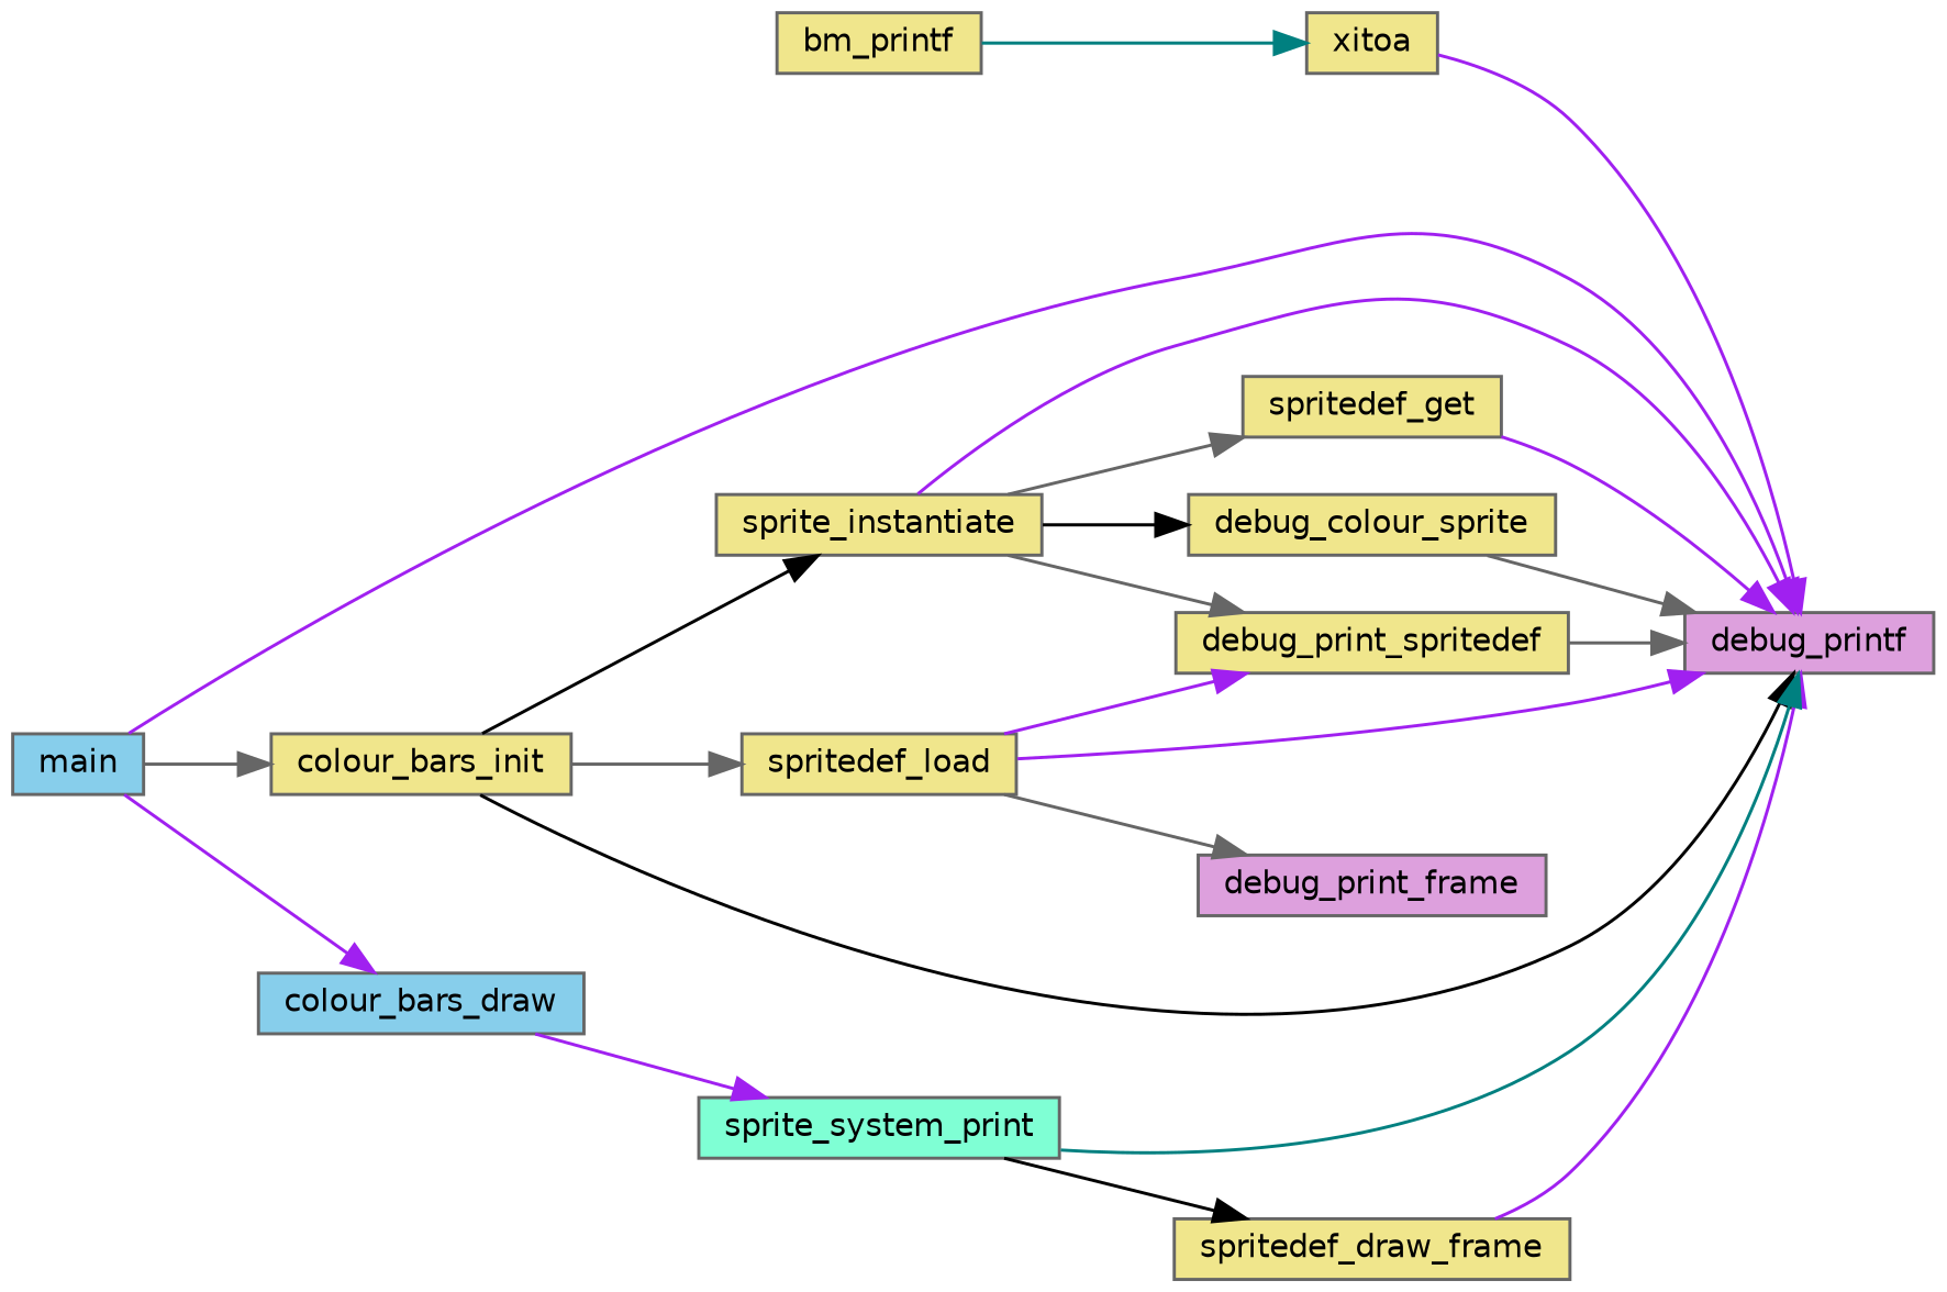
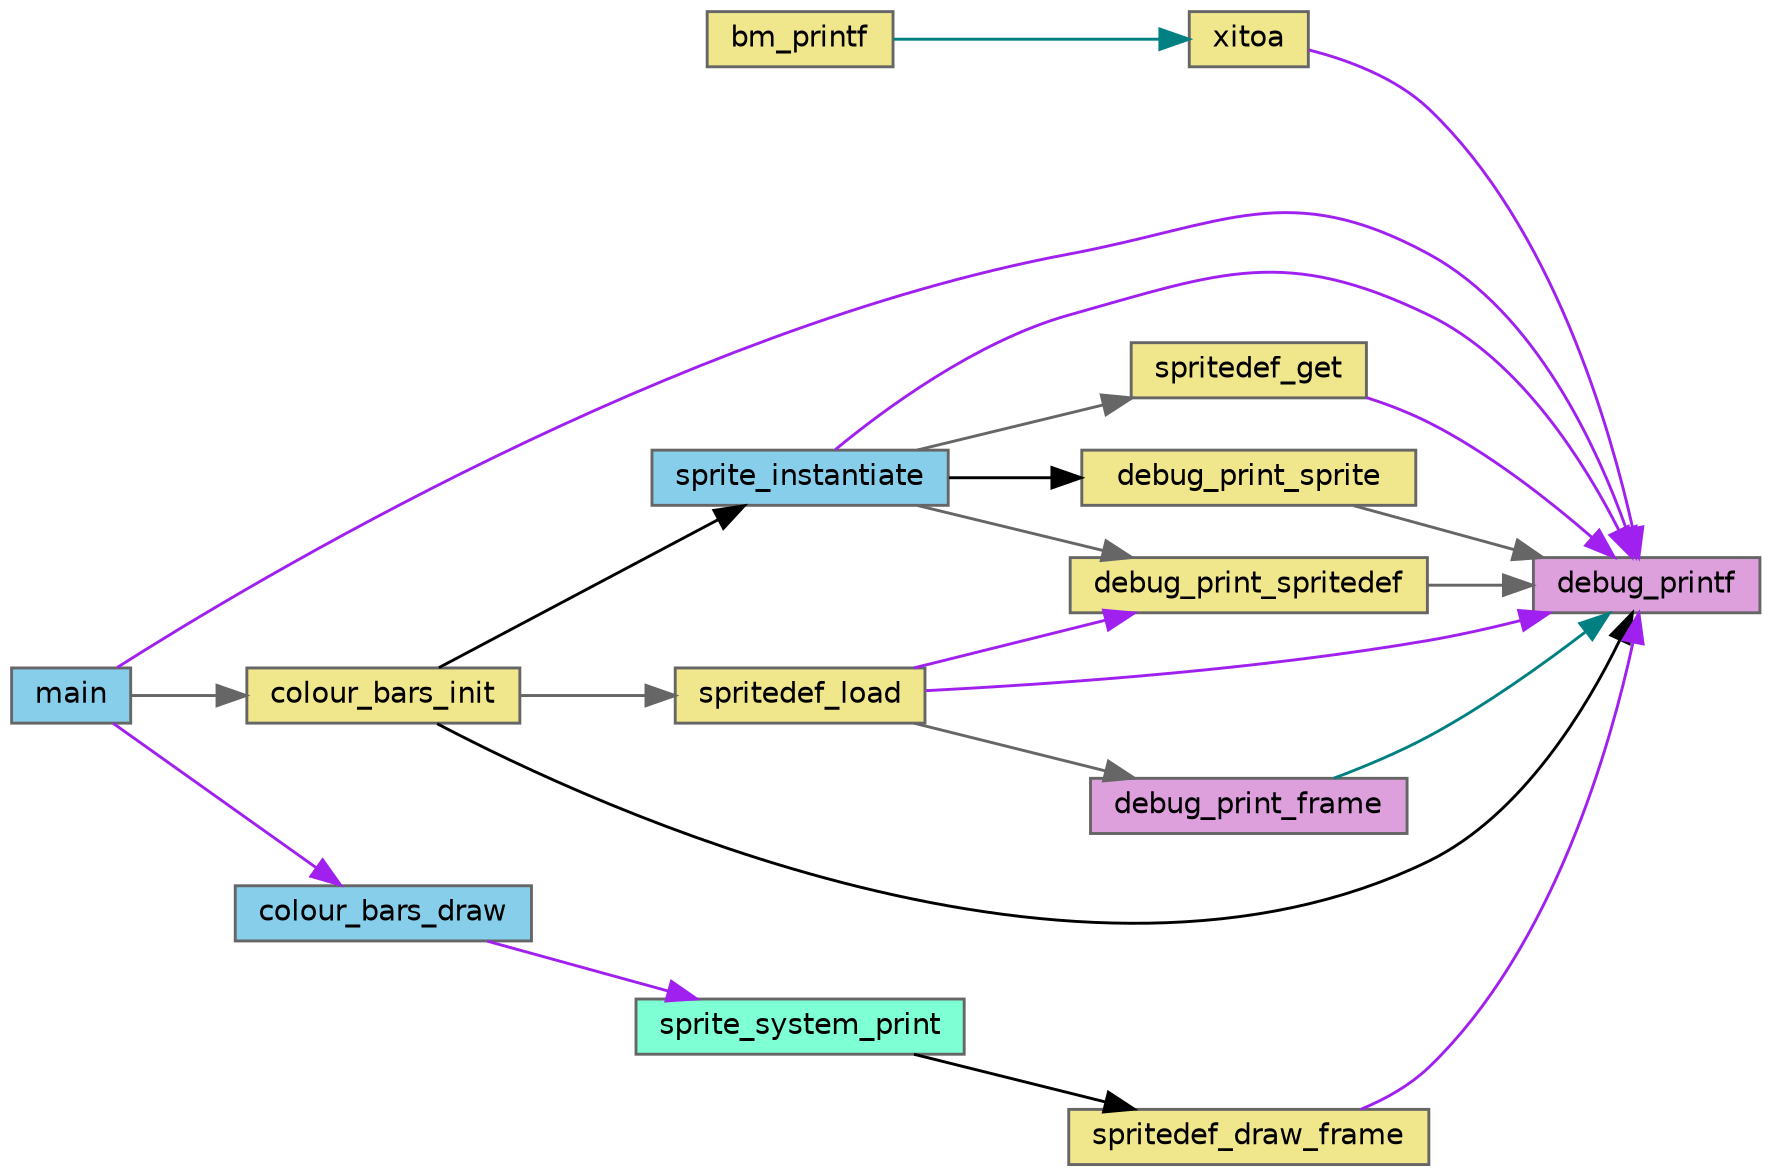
  digraph {
    rankdir=RL
    node [color=grey40 fillcolor=khaki fontname=Helvetica fontsize=10 shape=box style=filled]
    edge [color=purple dir=back fontname=Helvetica fontsize=10 labelfontname=Helvetica labelfontsize=10 style=solid]
    n1 [color=gray40 fontcolor=black height=0.2 label=xitoa width=0.4]
    n2 [height=0.2 label=bm_printf width=0.4]
    n3 [fillcolor=plum height=0.2 label=debug_printf width=0.4]
    n4 [height=0.2 label=colour_bars_init width=0.4]
    n5 [fillcolor=skyblue height=0.2 label=main width=0.4]
    n6 [fillcolor=plum height=0.2 label=debug_print_frame width=0.4]
    n7 [height=0.2 label=spritedef_load width=0.4]
-   n8 [height=0.2 label=debug_colour_sprite width=0.4]
-   n9 [height=0.2 label=sprite_instantiate width=0.4]
+   n8 [height=0.2 label=debug_print_sprite width=0.4]
+   n9 [fillcolor=skyblue height=0.2 label=sprite_instantiate width=0.4]
    n10 [height=0.2 label=debug_print_spritedef width=0.4]
    n11 [height=0.2 label=spritedef_draw_frame width=0.4]
    n12 [height=0.2 label=spritedef_get width=0.4]
    n13 [fillcolor=aquamarine height=0.2 label=sprite_system_print width=0.4]
    n14 [fillcolor=skyblue height=0.2 label=colour_bars_draw width=0.4]
    n1 -> n2 [color=teal]
    n3 -> n1
    n3 -> n4 [color=black]
    n3 -> n5
-   n3 -> n13 [color=teal]
+   n3 -> n6 [color=teal]
    n3 -> n7
    n3 -> n8 [color=gray40]
    n3 -> n9
    n3 -> n10 [color=gray40]
    n3 -> n11
    n3 -> n12
    n4 -> n5 [color=gray40]
    n6 -> n7 [color=gray40]
    n7 -> n4 [color=gray40]
    n8 -> n9 [color=black]
    n9 -> n4 [color=black]
    n10 -> n7
    n10 -> n9 [color=gray40]
    n11 -> n13 [color=black]
    n12 -> n9 [color=gray40]
    n13 -> n14
    n14 -> n5
  }
